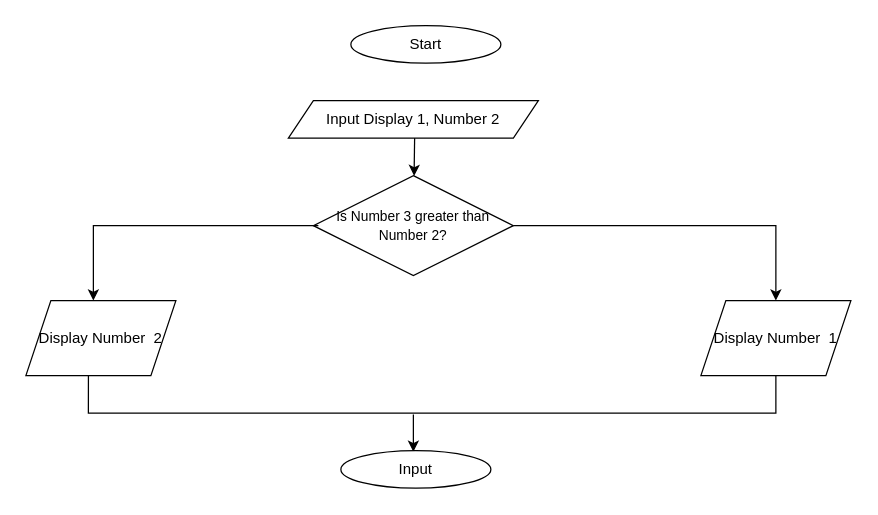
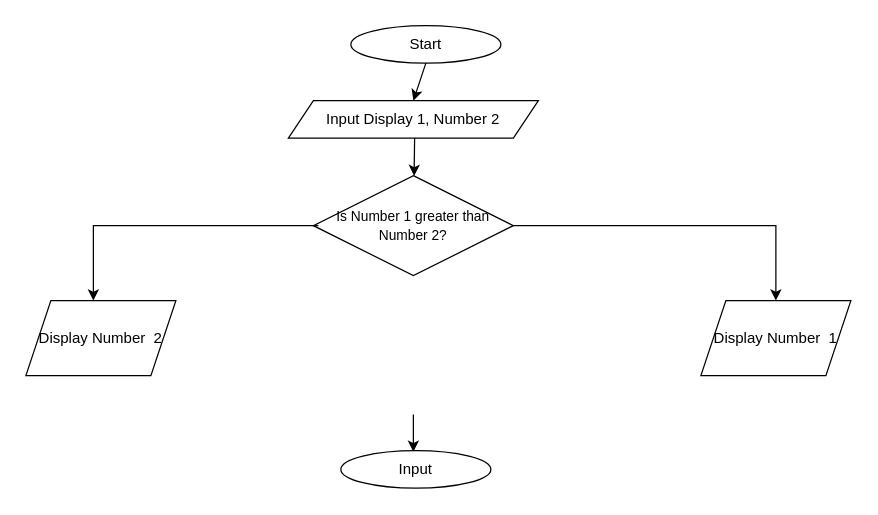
  <mxCell id="0" />
  <mxCell id="1" parent="0" />
  <mxCell id="2" value="Start" style="ellipse;whiteSpace=wrap;html=1;" vertex="1" parent="1"><mxGeometry x="280" y="20" width="120" height="30" as="geometry" /></mxCell>
  <mxCell id="3" value="" style="endArrow=classic;html=1;rounded=0;exitX=0.5;exitY=1;exitDx=0;exitDy=0;" edge="1" parent="1"><mxGeometry width="50" height="50" relative="1" as="geometry"><mxPoint x="330" y="331" as="sourcePoint" /><mxPoint x="330" y="361" as="targetPoint" /></mxGeometry></mxCell>
  <mxCell id="4" value="Input Display 1, Number 2" style="shape=parallelogram;perimeter=parallelogramPerimeter;whiteSpace=wrap;html=1;fixedSize=1;" vertex="1" parent="1"><mxGeometry x="230" y="80" width="200" height="30" as="geometry" /></mxCell>
  <mxCell id="5" value="" style="endArrow=classic;html=1;rounded=0;exitX=0.5;exitY=1;exitDx=0;exitDy=0;" edge="1" parent="1" target="6"><mxGeometry width="50" height="50" relative="1" as="geometry"><mxPoint x="331" y="110" as="sourcePoint" /><mxPoint x="331" y="140" as="targetPoint" /></mxGeometry></mxCell>
- <mxCell id="6" value="&lt;font style=&quot;font-size: 11px;&quot;&gt;Is Number 3 greater than Number 2?&lt;/font&gt;" style="rhombus;whiteSpace=wrap;html=1;" vertex="1" parent="1"><mxGeometry x="250" y="140" width="160" height="80" as="geometry" /></mxCell>
+ <mxCell id="6" value="&lt;font style=&quot;font-size: 11px;&quot;&gt;Is Number 1 greater than Number 2?&lt;/font&gt;" style="rhombus;whiteSpace=wrap;html=1;" vertex="1" parent="1"><mxGeometry x="250" y="140" width="160" height="80" as="geometry" /></mxCell>
  <mxCell id="7" value="" style="endArrow=classic;html=1;rounded=0;exitX=1;exitY=0.5;exitDx=0;exitDy=0;" edge="1" parent="1" source="6"><mxGeometry width="50" height="50" relative="1" as="geometry"><mxPoint x="410" y="220" as="sourcePoint" /><mxPoint x="620" y="240" as="targetPoint" /><Array as="points"><mxPoint x="620" y="180" /></Array></mxGeometry></mxCell>
  <mxCell id="8" value="Display Number&amp;nbsp; 1" style="shape=parallelogram;perimeter=parallelogramPerimeter;whiteSpace=wrap;html=1;fixedSize=1;" vertex="1" parent="1"><mxGeometry x="560" y="240" width="120" height="60" as="geometry" /></mxCell>
  <mxCell id="9" value="" style="endArrow=classic;html=1;rounded=0;" edge="1" parent="1"><mxGeometry width="50" height="50" relative="1" as="geometry"><mxPoint x="254" y="180" as="sourcePoint" /><mxPoint x="74" y="240" as="targetPoint" /><Array as="points"><mxPoint x="74" y="180" /></Array></mxGeometry></mxCell>
  <mxCell id="10" value="Display Number&amp;nbsp; 2" style="shape=parallelogram;perimeter=parallelogramPerimeter;whiteSpace=wrap;html=1;fixedSize=1;" vertex="1" parent="1"><mxGeometry y="240" width="120" height="60" as="geometry" x="20" /></mxCell>
- <mxCell id="11" value="" style="endArrow=none;html=1;rounded=0;fontSize=11;entryX=0.5;entryY=1;entryDx=0;entryDy=0;exitX=0.417;exitY=1;exitDx=0;exitDy=0;exitPerimeter=0;" edge="1" parent="1" source="10" target="8"><mxGeometry width="50" height="50" relative="1" as="geometry"><mxPoint x="70" y="310" as="sourcePoint" /><mxPoint x="620" y="330" as="targetPoint" /><Array as="points"><mxPoint x="70" y="330" /><mxPoint x="320" y="330" /><mxPoint x="620" y="330" /></Array></mxGeometry></mxCell>
  <mxCell id="12" value="Input" style="ellipse;whiteSpace=wrap;html=1;" vertex="1" parent="1"><mxGeometry x="272" y="360" width="120" height="30" as="geometry" /></mxCell>
+ <mxCell id="13" value="" style="endArrow=classic;html=1;rounded=0;fontSize=11;exitX=0.5;exitY=1;exitDx=0;exitDy=0;entryX=0.5;entryY=0;entryDx=0;entryDy=0;" edge="1" parent="1" source="2" target="4"><mxGeometry width="50" height="50" relative="1" as="geometry"><mxPoint x="310" y="220" as="sourcePoint" /><mxPoint x="360" y="170" as="targetPoint" /></mxGeometry></mxCell>
